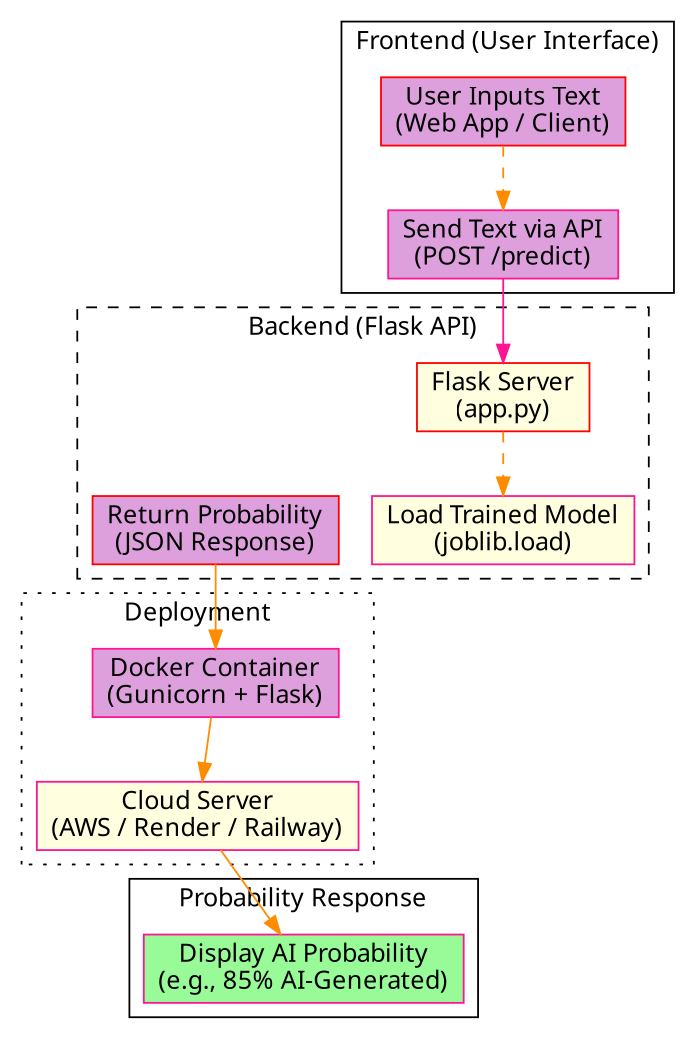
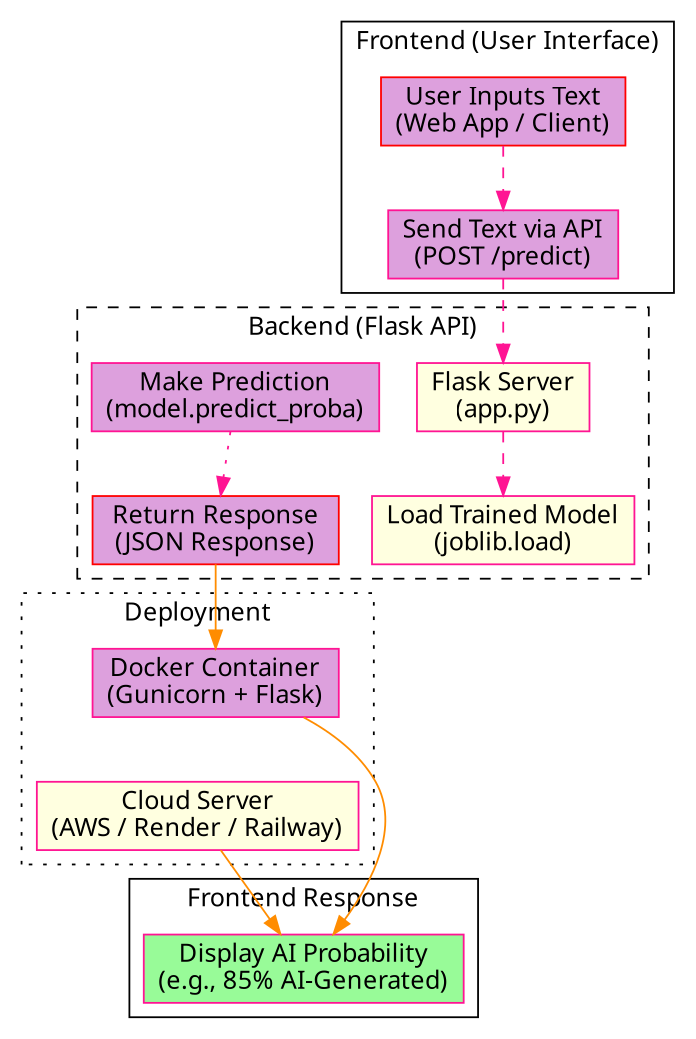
  digraph {
    fontname="Noto Sans"
    rankdir=UD
    node [color=deeppink fillcolor=plum fontname="Noto Sans" shape=rectangle style=filled]
    edge [color=darkorange fontname="Noto Sans" style=solid]
    n1 [color=red label="User Inputs Text\n(Web App / Client)"]
    n2 [label="Send Text via API\n(POST /predict)"]
-   n3 [color=red fillcolor=lightyellow label="Flask Server\n(app.py)"]
+   n3 [fillcolor=lightyellow label="Flask Server\n(app.py)"]
    n4 [fillcolor=lightyellow label="Load Trained Model\n(joblib.load)"]
-   n6 [color=red label="Return Probability\n(JSON Response)"]
+   n5 [label="Make Prediction\n(model.predict_proba)"]
+   n6 [color=red label="Return Response\n(JSON Response)"]
    n7 [label="Docker Container\n(Gunicorn + Flask)"]
    n8 [fillcolor=lightyellow label="Cloud Server\n(AWS / Render / Railway)"]
    n9 [fillcolor=palegreen label="Display AI Probability\n(e.g., 85% AI-Generated)"]
    subgraph cluster_1 {
      label="Frontend (User Interface)"
      n1
      n2
    }
    subgraph cluster_2 {
      label="Backend (Flask API)"
      style=dashed
      n3
      n4
+     n5
      n6
    }
    subgraph cluster_3 {
      label=Deployment
      style=dotted
      n7
      n8
    }
    subgraph cluster_4 {
-     label="Probability Response"
+     label="Frontend Response"
      n9
    }
-   n1 -> n2 [style=dashed]
-   n2 -> n3 [color=deeppink]
-   n3 -> n4 [style=dashed]
+   n1 -> n2 [color=deeppink style=dashed]
+   n2 -> n3 [color=deeppink style=dashed]
+   n3 -> n4 [color=deeppink style=dashed]
+   n5 -> n6 [color=deeppink style=dotted]
    n6 -> n7
-   n7 -> n8
+   n7 -> n9
    n8 -> n9
  }
